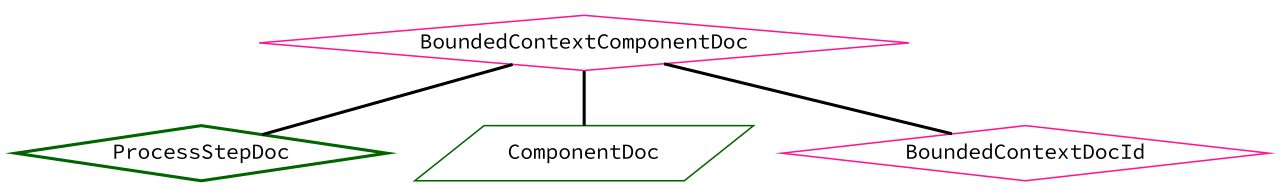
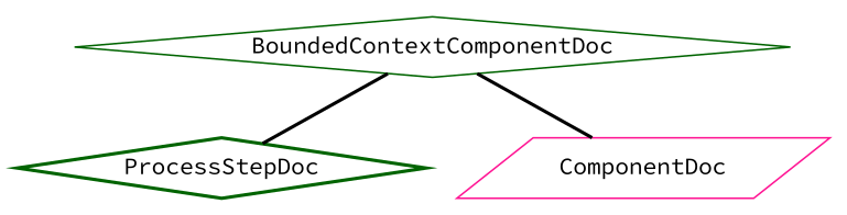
  graph {
    fontname="Source Code Pro"
    splines=spline
    node [color=deeppink fontname="Source Code Pro" shape=diamond]
    edge [fontname="Source Code Pro" style=bold]
-   BoundedContextComponentDoc
+   BoundedContextComponentDoc [color=darkgreen]
    ProcessStepDoc [color=darkgreen style=bold]
-   ComponentDoc [color=darkgreen shape=parallelogram]
-   BoundedContextDocId
+   ComponentDoc [shape=parallelogram]
    BoundedContextComponentDoc -- ProcessStepDoc
    BoundedContextComponentDoc -- ComponentDoc
-   BoundedContextComponentDoc -- BoundedContextDocId
  }
